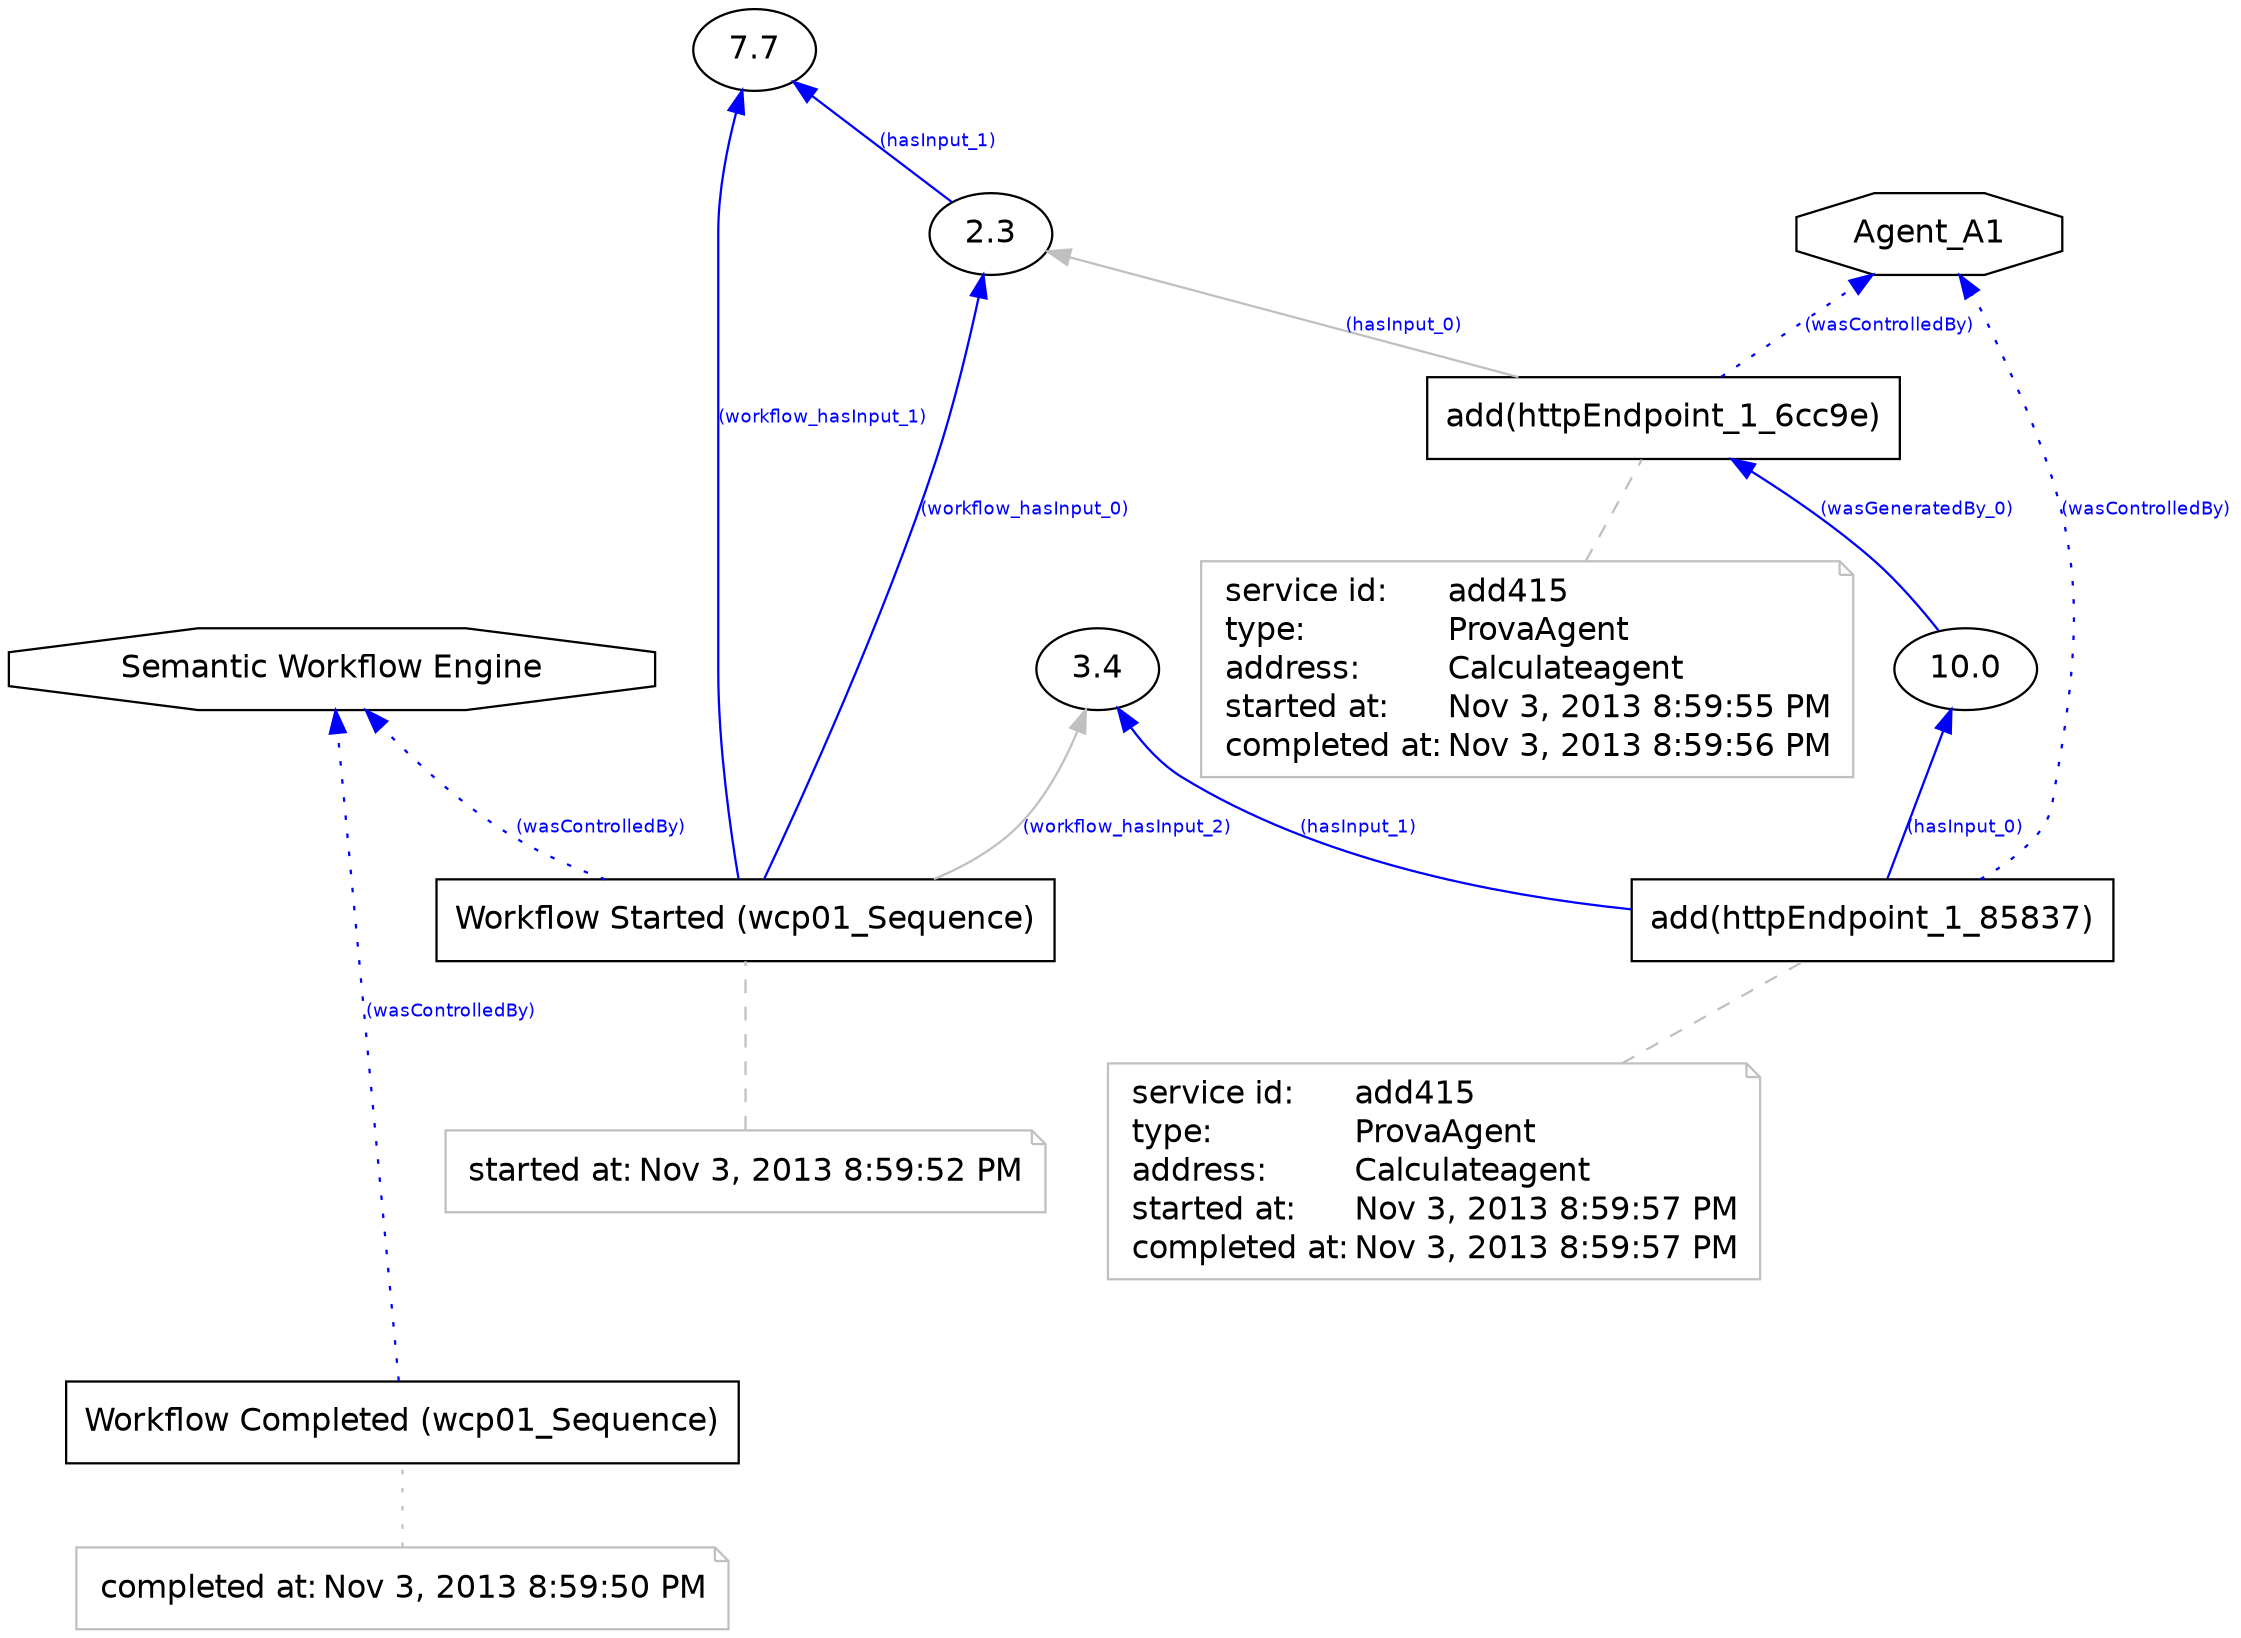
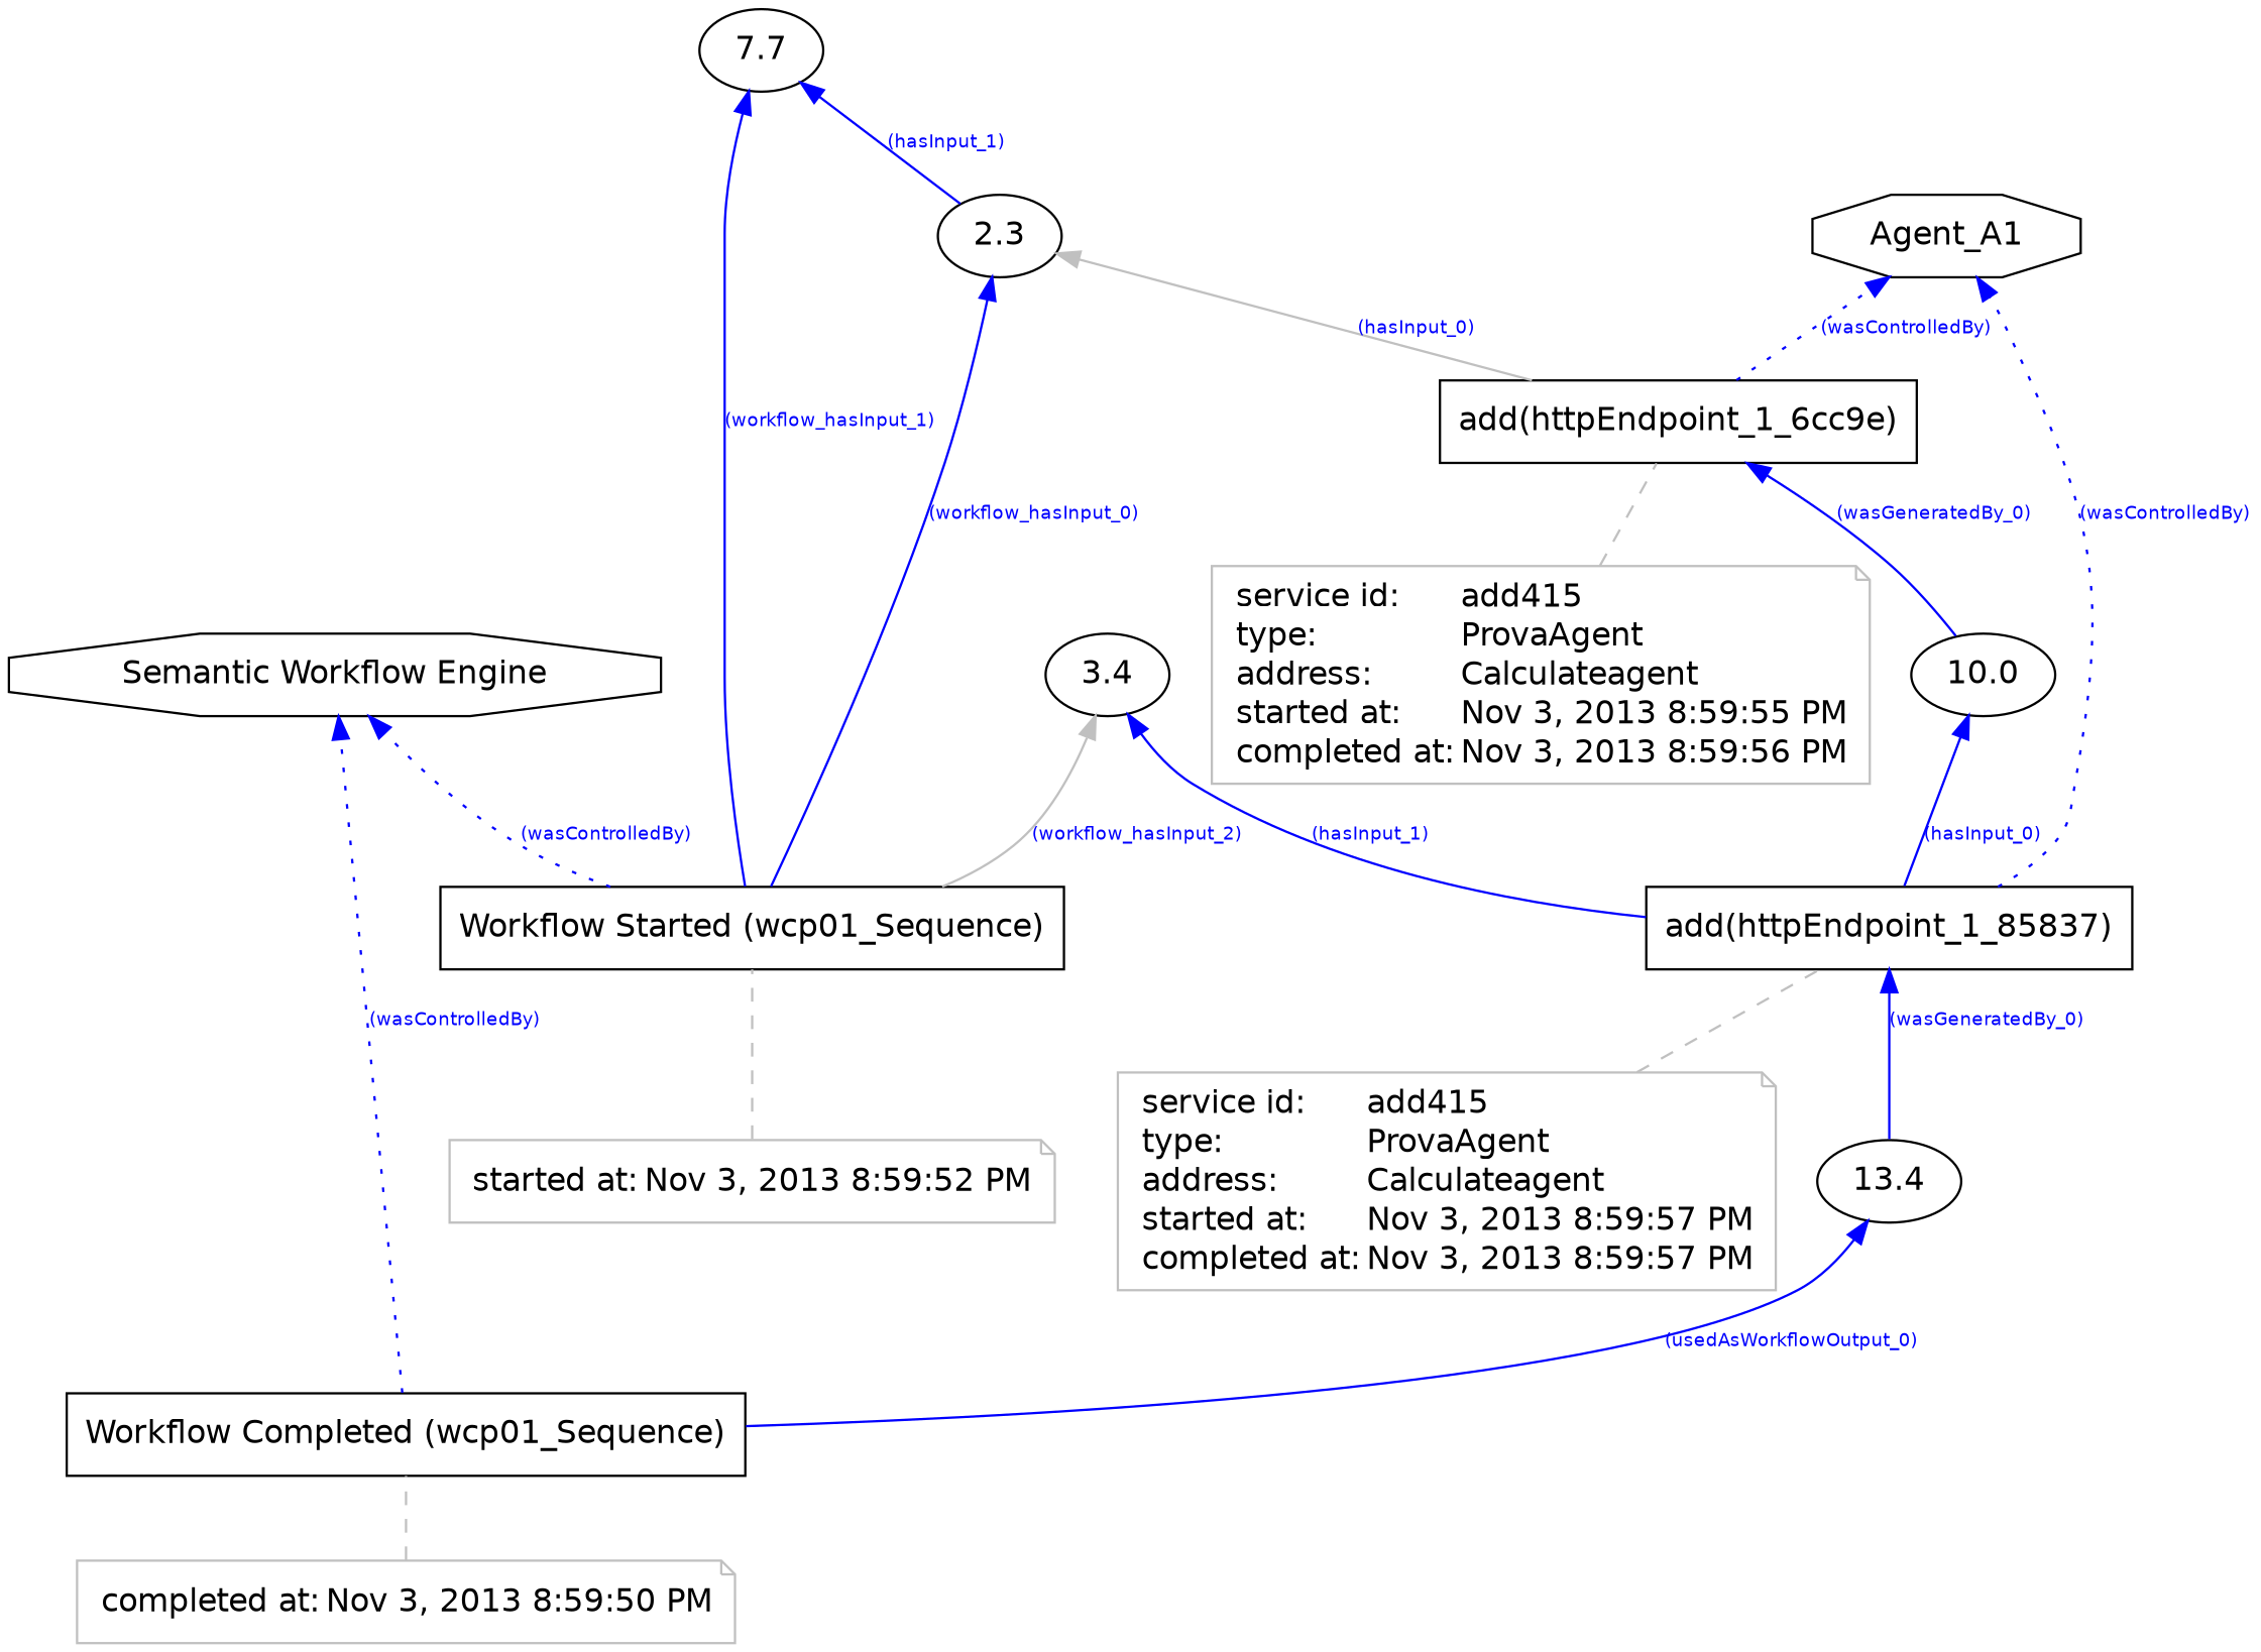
  digraph {
    fontname="DejaVu Sans"
    rankdir=BT
    node [fontname="DejaVu Sans" shape=polygon]
    edge [color=blue fontcolor=blue fontname="DejaVu Sans" fontsize=8 style=filled]
    n1 [label="Workflow Started (wcp01_Sequence)" sides=4]
    n2 [label=2.3 shape=""]
    n3 [label=7.7 shape=""]
    n4 [label=3.4 shape=""]
    n5 [label="Semantic Workflow Engine" sides=8]
    n6 [color=gray fontcolor=black label=<<TABLE cellpadding="0" border="0"> 	<TR> 	    <TD align="left">started at:</TD> 	    <TD align="left">Nov 3, 2013 8:59:52 PM</TD> 	</TR>     </TABLE>> shape=note]
    n7 [label="add(httpEndpoint_1_6cc9e)" sides=4]
    n8 [label=Agent_A1 sides=8]
    n9 [color=gray fontcolor=black label=<<TABLE cellpadding="0" border="0"> 	<TR> 	    <TD align="left">service id:</TD> 	    <TD align="left">add415</TD> 	</TR> 	<TR> 	    <TD align="left">type:</TD> 	    <TD align="left">ProvaAgent</TD> 	</TR> 	<TR> 	    <TD align="left">address:</TD> 	    <TD align="left">Calculateagent</TD> 	</TR> 	<TR> 	    <TD align="left">started at:</TD> 	    <TD align="left">Nov 3, 2013 8:59:55 PM</TD> 	</TR> 	<TR> 	    <TD align="left">completed at:</TD> 	    <TD align="left">Nov 3, 2013 8:59:56 PM</TD> 	</TR>     </TABLE>> shape=note]
    n10 [label="add(httpEndpoint_1_85837)" sides=4]
    n11 [label=10.0 shape=""]
    n12 [color=gray fontcolor=black label=<<TABLE cellpadding="0" border="0"> 	<TR> 	    <TD align="left">service id:</TD> 	    <TD align="left">add415</TD> 	</TR> 	<TR> 	    <TD align="left">type:</TD> 	    <TD align="left">ProvaAgent</TD> 	</TR> 	<TR> 	    <TD align="left">address:</TD> 	    <TD align="left">Calculateagent</TD> 	</TR> 	<TR> 	    <TD align="left">started at:</TD> 	    <TD align="left">Nov 3, 2013 8:59:57 PM</TD> 	</TR> 	<TR> 	    <TD align="left">completed at:</TD> 	    <TD align="left">Nov 3, 2013 8:59:57 PM</TD> 	</TR>     </TABLE>> shape=note]
    n13 [label="Workflow Completed (wcp01_Sequence)" sides=4]
+   n14 [label=13.4 shape=""]
    n15 [color=gray fontcolor=black label=<<TABLE cellpadding="0" border="0"> 	<TR> 	    <TD align="left">completed at:</TD> 	    <TD align="left">Nov 3, 2013 8:59:50 PM</TD> 	</TR>     </TABLE>> shape=note]
    n1 -> n2 [label="(workflow_hasInput_0)"]
    n1 -> n3 [label="(workflow_hasInput_1)"]
    n1 -> n4 [color=gray label="(workflow_hasInput_2)"]
    n1 -> n5 [label="(wasControlledBy)" style=dotted]
    n2 -> n3 [label="(hasInput_1)"]
    n6 -> n1 [arrowhead=none color=gray style=dashed fontcolor="" fontsize=""]
    n7 -> n2 [color=gray label="(hasInput_0)"]
    n7 -> n8 [label="(wasControlledBy)" style=dotted]
    n9 -> n7 [arrowhead=none color=gray style=dashed fontcolor="" fontsize=""]
    n10 -> n4 [label="(hasInput_1)"]
    n10 -> n8 [label="(wasControlledBy)" style=dotted]
    n10 -> n11 [label="(hasInput_0)"]
    n11 -> n7 [label="(wasGeneratedBy_0)"]
    n12 -> n10 [arrowhead=none color=gray style=dashed fontcolor="" fontsize=""]
    n13 -> n5 [label="(wasControlledBy)" style=dotted]
-   n15 -> n13 [arrowhead=none color=gray style=dotted fontcolor="" fontsize=""]
+   n13 -> n14 [label="(usedAsWorkflowOutput_0)"]
+   n14 -> n10 [label="(wasGeneratedBy_0)"]
+   n15 -> n13 [arrowhead=none color=gray style=dashed fontcolor="" fontsize=""]
  }
